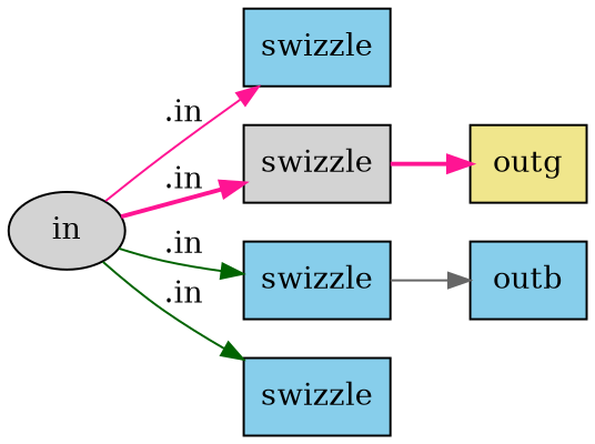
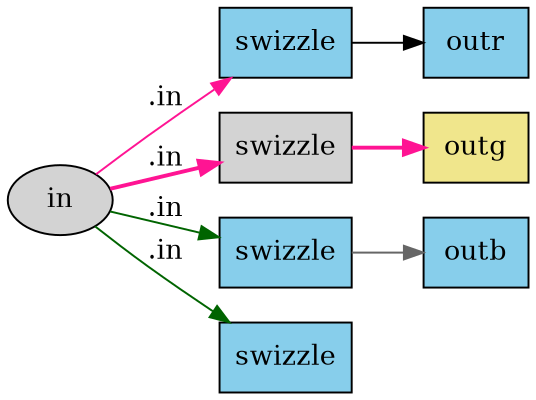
  digraph {
    rankdir=LR
    node [fillcolor=skyblue shape=box style=filled]
    edge [color=deeppink style=solid]
    n1 [label=swizzle]
+   n2 [label=outr]
    n3 [fillcolor=lightgrey label=in shape=ellipse]
    n4 [fillcolor=lightgrey label=swizzle]
    n5 [label=swizzle]
    n6 [label=swizzle]
    n7 [fillcolor=khaki label=outg]
    n8 [label=outb]
+   n1 -> n2 [color=black]
    n3 -> n1 [label=".in"]
    n3 -> n4 [label=".in" style=bold]
    n3 -> n5 [color=darkgreen label=".in"]
    n3 -> n6 [color=darkgreen label=".in"]
    n4 -> n7 [style=bold]
    n5 -> n8 [color=gray40]
  }
